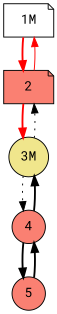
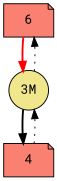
  digraph {
    fontname="Roboto Mono"
    node [fillcolor=salmon fontname="Roboto Mono" shape=circle style=filled]
    edge [color=black fontname="Roboto Mono" style=bold]
-   "1M" [fillcolor=white shape=note]
-   2 [shape=note]
+   2 [shape=note label=6]
    "3M" [fillcolor=khaki]
-   4
-   5
-   "1M" -> 2 [color=red]
-   2 -> "1M" [color=red style=solid]
+   4 [shape=note]
    2 -> "3M" [color=red]
    "3M" -> 2 [style=dotted]
-   "3M" -> 4 [style=dotted]
-   4 -> "3M"
-   4 -> 5
-   5 -> 4
+   "3M" -> 4
+   4 -> "3M" [style=dotted]
  }
